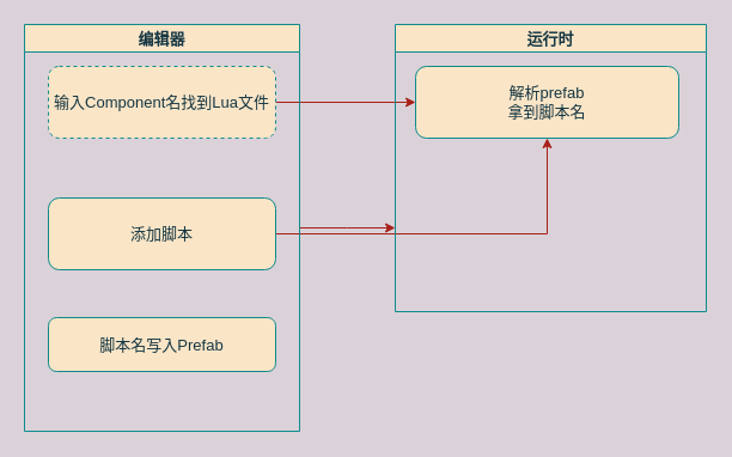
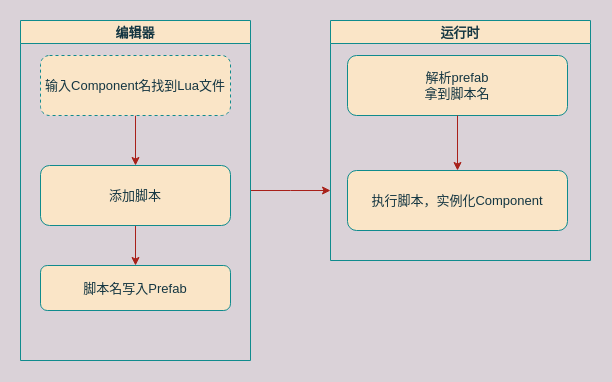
  <mxCell id="0" />
  <mxCell id="1" parent="0" />
- <mxCell id="2" value="" style="edgeStyle=orthogonalEdgeStyle;rounded=0;orthogonalLoop=1;jettySize=auto;html=1;fontSize=13;strokeColor=#A8201A;fontColor=#143642;labelBackgroundColor=#DAD2D8;" edge="1" parent="1" source="3" target="11"><mxGeometry relative="1" as="geometry" /></mxCell>
+ <mxCell id="2" value="" style="edgeStyle=orthogonalEdgeStyle;rounded=0;orthogonalLoop=1;jettySize=auto;html=1;fontSize=13;strokeColor=#A8201A;fontColor=#143642;labelBackgroundColor=#DAD2D8;" edge="1" parent="1" source="3" target="5"><mxGeometry relative="1" as="geometry" /></mxCell>
  <mxCell id="3" value="输入Component名找到Lua文件" style="rounded=1;whiteSpace=wrap;html=1;fontSize=13;fillColor=#FAE5C7;strokeColor=#0F8B8D;fontColor=#143642;dashed=1;" vertex="1" parent="1"><mxGeometry x="40" y="55" width="190" height="60" as="geometry" /></mxCell>
- <mxCell id="4" value="" style="edgeStyle=orthogonalEdgeStyle;rounded=0;orthogonalLoop=1;jettySize=auto;html=1;fontSize=13;strokeColor=#A8201A;fontColor=#143642;labelBackgroundColor=#DAD2D8;" edge="1" parent="1" source="5" target="11"><mxGeometry relative="1" as="geometry" /></mxCell>
+ <mxCell id="4" value="" style="edgeStyle=orthogonalEdgeStyle;rounded=0;orthogonalLoop=1;jettySize=auto;html=1;fontSize=13;strokeColor=#A8201A;fontColor=#143642;labelBackgroundColor=#DAD2D8;" edge="1" parent="1" source="5" target="6"><mxGeometry relative="1" as="geometry" /></mxCell>
  <mxCell id="5" value="添加脚本" style="whiteSpace=wrap;html=1;rounded=1;fontSize=13;fillColor=#FAE5C7;strokeColor=#0F8B8D;fontColor=#143642;" vertex="1" parent="1"><mxGeometry x="40" y="165" width="190" height="60" as="geometry" /></mxCell>
  <mxCell id="6" value="脚本名写入Prefab" style="whiteSpace=wrap;html=1;rounded=1;fontSize=13;fillColor=#FAE5C7;strokeColor=#0F8B8D;fontColor=#143642;" vertex="1" parent="1"><mxGeometry x="40" y="265" width="190" height="45" as="geometry" /></mxCell>
  <mxCell id="7" style="edgeStyle=orthogonalEdgeStyle;rounded=0;orthogonalLoop=1;jettySize=auto;html=1;fontSize=13;strokeColor=#A8201A;fontColor=#143642;labelBackgroundColor=#DAD2D8;" edge="1" parent="1" source="8"><mxGeometry relative="1" as="geometry"><mxPoint x="330" y="190" as="targetPoint" /></mxGeometry></mxCell>
  <mxCell id="8" value="编辑器" style="swimlane;fontSize=13;fillColor=#FAE5C7;strokeColor=#0F8B8D;fontColor=#143642;" vertex="1" parent="1"><mxGeometry x="20" y="20" width="230" height="340" as="geometry" /></mxCell>
  <mxCell id="9" value="运行时" style="swimlane;fontSize=13;fillColor=#FAE5C7;strokeColor=#0F8B8D;fontColor=#143642;" vertex="1" parent="1"><mxGeometry x="330" y="20" width="260" height="240" as="geometry" /></mxCell>
+ <mxCell id="10" value="执行脚本，实例化Component" style="whiteSpace=wrap;html=1;rounded=1;fontSize=13;fillColor=#FAE5C7;strokeColor=#0F8B8D;fontColor=#143642;" vertex="1" parent="9"><mxGeometry x="17" y="150" width="220" height="60" as="geometry" /></mxCell>
  <mxCell id="11" value="解析prefab&lt;br style=&quot;font-size: 13px&quot;&gt;拿到脚本名" style="rounded=1;whiteSpace=wrap;html=1;fontSize=13;fillColor=#FAE5C7;strokeColor=#0F8B8D;fontColor=#143642;" vertex="1" parent="9"><mxGeometry x="17" y="35" width="220" height="60" as="geometry" /></mxCell>
+ <mxCell id="12" style="edgeStyle=orthogonalEdgeStyle;curved=0;rounded=1;sketch=0;orthogonalLoop=1;jettySize=auto;html=1;entryX=0.5;entryY=0;entryDx=0;entryDy=0;fontColor=#143642;strokeColor=#A8201A;fillColor=#FAE5C7;" edge="1" parent="9" source="11" target="10"><mxGeometry relative="1" as="geometry" /></mxCell>
